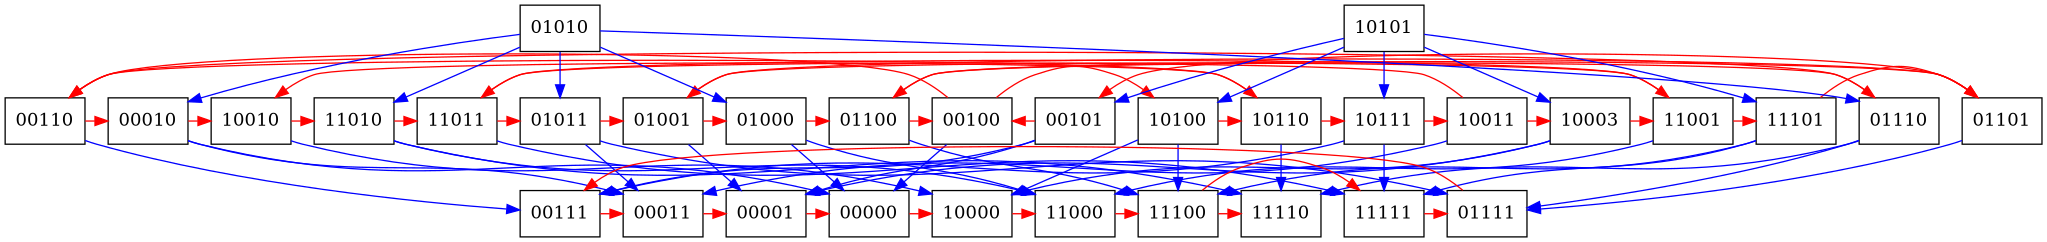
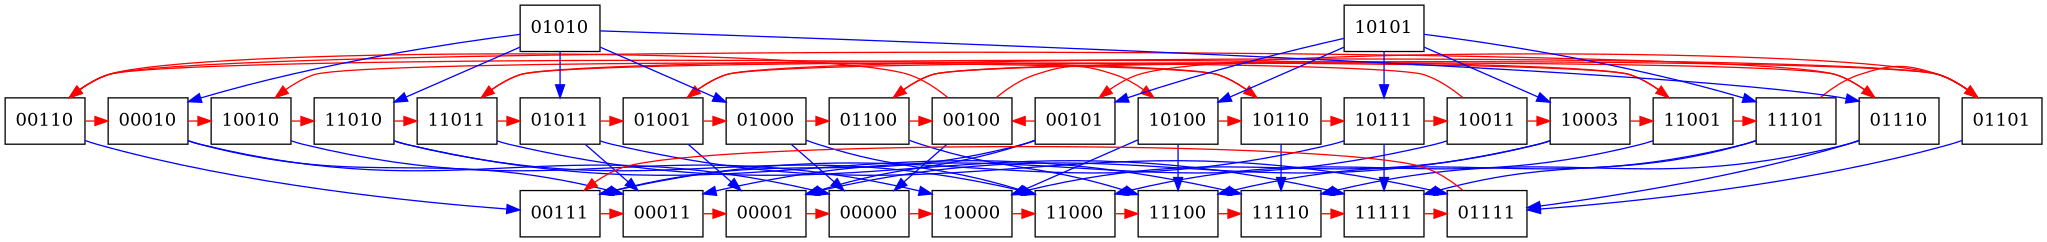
  digraph {
    node [shape=box]
    edge [color=blue]
    00010
    00100
    00101
    00110
    01000
    01001
    01011
    01100
    01101
    01110
    n11 [label=10003]
    10010
    10011
    10100
    10110
    10111
    11001
    11010
    11011
    11101
    01010
    10101
    00000
    00001
    00011
    00111
    01111
    10000
    11000
    11100
    11110
    11111
    subgraph sub_1 {
      rank=same
      00010
      00100
      00101
      00110
      01000
      01001
      01011
      01100
      01101
      01110
      n11
      10010
      10011
      10100
      10110
      10111
      11001
      11010
      11011
      11101
    }
    subgraph sub_2 {
      rank=same
      01010
      10101
    }
    subgraph sub_3 {
      rank=same
      00000
      00001
      00011
      00111
      01111
      10000
      11000
      11100
      11110
      11111
    }
    00010 -> 10010 [color=red]
    00010 -> 00000
    00010 -> 00011
    00100 -> 00110 [color=red]
    00100 -> 10100 [color=red]
    00100 -> 00000
    00101 -> 00100 [color=red]
    00101 -> 00001
    00101 -> 00111
    00110 -> 00010 [color=red]
    00110 -> 10110 [color=red]
    00110 -> 00111
    01000 -> 01100 [color=red]
    01000 -> 00000
    01000 -> 11000
    01001 -> 01000 [color=red]
    01001 -> 01101 [color=red]
    01001 -> 00001
    01011 -> 01001 [color=red]
    01011 -> 00011
    01011 -> 01111
    01100 -> 00100 [color=red]
    01100 -> 01110 [color=red]
    01100 -> 11100
    01101 -> 00101 [color=red]
    01101 -> 01100 [color=red]
    01101 -> 01111
    01110 -> 00110 [color=red]
    01110 -> 01111
    01110 -> 11110
    n11 -> 11001 [color=red]
    n11 -> 00001
    n11 -> 10000
    10010 -> 11010 [color=red]
    10010 -> 10000
    10011 -> n11 [color=red]
    10011 -> 11011 [color=red]
    10011 -> 00011
    10100 -> 10110 [color=red]
    10100 -> 10000
    10100 -> 11100
    10110 -> 10010 [color=red]
    10110 -> 10111 [color=red]
    10110 -> 11110
    10111 -> 10011 [color=red]
    10111 -> 00111
    10111 -> 11111
    11001 -> 01001 [color=red]
    11001 -> 11101 [color=red]
    11001 -> 11000
    11010 -> 11011 [color=red]
    11010 -> 11000
    11010 -> 11110
    11011 -> 01011 [color=red]
    11011 -> 11001 [color=red]
    11011 -> 11111
    11101 -> 01101 [color=red]
    11101 -> 11100
    11101 -> 11111
    01010 -> 00010
    01010 -> 01000
    01010 -> 01011
    01010 -> 01110
    01010 -> 11010
    10101 -> 00101
    10101 -> n11
    10101 -> 10100
    10101 -> 10111
    10101 -> 11101
    00000 -> 10000 [color=red]
    00001 -> 00000 [color=red]
    00011 -> 00001 [color=red]
    00111 -> 00011 [color=red]
    01111 -> 00111 [color=red]
    10000 -> 11000 [color=red]
    11000 -> 11100 [color=red]
    11100 -> 11110 [color=red]
-   11100 -> 11111 [color=red]
+   11110 -> 11111 [color=red]
    11111 -> 01111 [color=red]
  }
